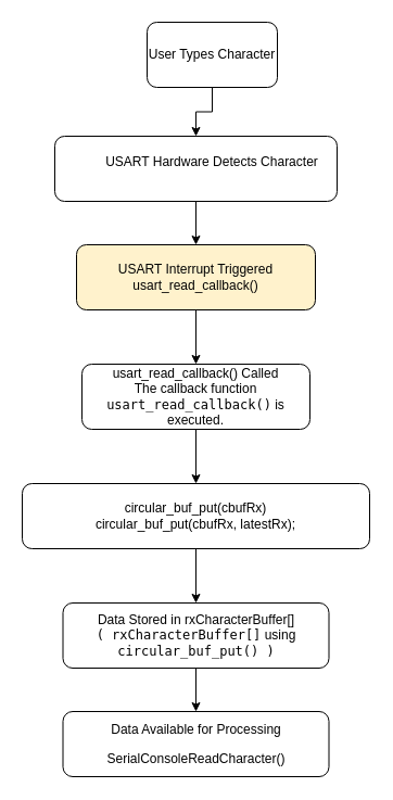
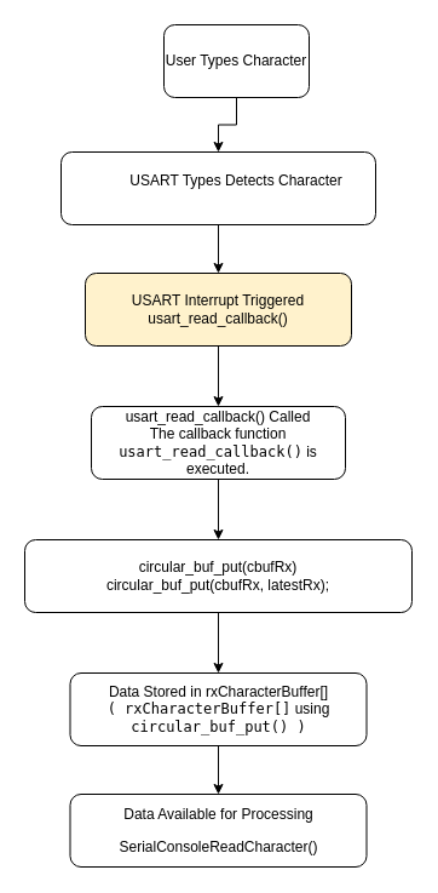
  <mxCell id="0" />
  <mxCell id="1" parent="0" />
  <mxCell id="2" style="edgeStyle=orthogonalEdgeStyle;rounded=0;orthogonalLoop=1;jettySize=auto;html=1;exitX=0.5;exitY=1;exitDx=0;exitDy=0;entryX=0.5;entryY=0;entryDx=0;entryDy=0;" edge="1" parent="1" source="3" target="5"><mxGeometry relative="1" as="geometry" /></mxCell>
  <mxCell id="3" value="User Types Character" style="rounded=1;whiteSpace=wrap;html=1;align=center;" vertex="1" parent="1"><mxGeometry x="135" y="20" width="120" height="60" as="geometry" /></mxCell>
  <mxCell id="4" style="edgeStyle=orthogonalEdgeStyle;rounded=0;orthogonalLoop=1;jettySize=auto;html=1;exitX=0.5;exitY=1;exitDx=0;exitDy=0;" edge="1" parent="1" source="5" target="8"><mxGeometry relative="1" as="geometry" /></mxCell>
  <mxCell id="5" value="" style="rounded=1;whiteSpace=wrap;html=1;" vertex="1" parent="1"><mxGeometry x="50" y="125" width="260" height="60" as="geometry" /></mxCell>
- <mxCell id="6" value="USART Hardware Detects Character" style="text;whiteSpace=wrap;html=1;align=center;" vertex="1" parent="1"><mxGeometry x="80" y="135" width="230" height="40" as="geometry" /></mxCell>
+ <mxCell id="6" value="USART Types Detects Character" style="text;whiteSpace=wrap;html=1;align=center;" vertex="1" parent="1"><mxGeometry x="80" y="135" width="230" height="40" as="geometry" /></mxCell>
  <mxCell id="7" value="" style="edgeStyle=orthogonalEdgeStyle;rounded=0;orthogonalLoop=1;jettySize=auto;html=1;" edge="1" parent="1" source="8" target="10"><mxGeometry relative="1" as="geometry" /></mxCell>
  <mxCell id="8" value="USART Interrupt Triggered&lt;div&gt;usart_read_callback()&lt;/div&gt;" style="rounded=1;whiteSpace=wrap;html=1;fillColor=#fff2cc;" vertex="1" parent="1"><mxGeometry x="70" y="225" width="220" height="60" as="geometry" /></mxCell>
  <mxCell id="9" value="" style="edgeStyle=orthogonalEdgeStyle;rounded=0;orthogonalLoop=1;jettySize=auto;html=1;" edge="1" parent="1" source="10" target="12"><mxGeometry relative="1" as="geometry" /></mxCell>
  <mxCell id="10" value="usart_read_callback() Called&lt;div&gt;The callback function &lt;code data-end=&quot;557&quot; data-start=&quot;534&quot;&gt;usart_read_callback()&lt;/code&gt; is executed.&lt;/div&gt;" style="rounded=1;whiteSpace=wrap;html=1;" vertex="1" parent="1"><mxGeometry x="75" y="335" width="210" height="60" as="geometry" /></mxCell>
  <mxCell id="11" value="" style="edgeStyle=orthogonalEdgeStyle;rounded=0;orthogonalLoop=1;jettySize=auto;html=1;" edge="1" parent="1" source="12" target="14"><mxGeometry relative="1" as="geometry" /></mxCell>
  <mxCell id="12" value="circular_buf_put(cbufRx)&lt;div&gt;&lt;div&gt;circular_buf_put(cbufRx, latestRx);&lt;/div&gt;&lt;/div&gt;" style="rounded=1;whiteSpace=wrap;html=1;" vertex="1" parent="1"><mxGeometry x="20" y="445" width="320" height="60" as="geometry" /></mxCell>
  <mxCell id="13" value="" style="edgeStyle=orthogonalEdgeStyle;rounded=0;orthogonalLoop=1;jettySize=auto;html=1;" edge="1" parent="1" source="14" target="15"><mxGeometry relative="1" as="geometry" /></mxCell>
  <mxCell id="14" value="Data Stored in rxCharacterBuffer[]&lt;div&gt;&lt;code data-end=&quot;967&quot; data-start=&quot;946&quot;&gt;( rxCharacterBuffer[]&lt;/code&gt; using &lt;code data-end=&quot;994&quot; data-start=&quot;974&quot;&gt;circular_buf_put() )&lt;/code&gt;&lt;/div&gt;" style="rounded=1;whiteSpace=wrap;html=1;" vertex="1" parent="1"><mxGeometry x="57.5" y="555" width="245" height="60" as="geometry" /></mxCell>
  <mxCell id="15" value="&lt;p data-end=&quot;1081&quot; data-start=&quot;1046&quot;&gt;&lt;span data-end=&quot;1079&quot; data-start=&quot;1046&quot;&gt;Data Available for Processing&lt;/span&gt;&lt;/p&gt;&lt;p data-end=&quot;1081&quot; data-start=&quot;1046&quot;&gt;&lt;span data-end=&quot;1079&quot; data-start=&quot;1046&quot;&gt;SerialConsoleReadCharacter()&lt;/span&gt;&lt;/p&gt;" style="rounded=1;whiteSpace=wrap;html=1;" vertex="1" parent="1"><mxGeometry x="57.5" y="655" width="245" height="60" as="geometry" /></mxCell>
